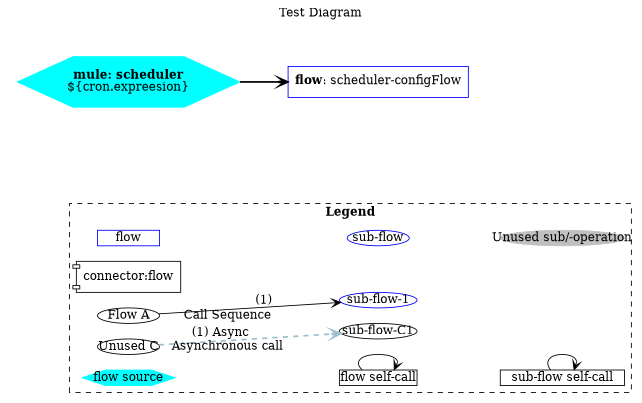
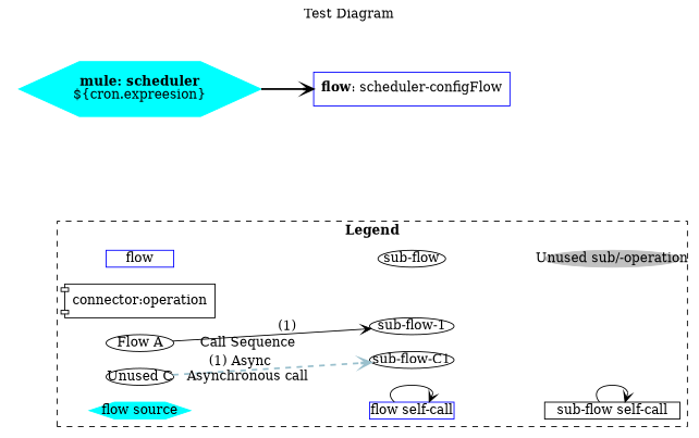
  digraph {
    label=<Test Diagram<br/>>
    labelloc=t
    rankdir=LR
    splines=spline
    node [fixedsize=true]
    edge [arrowhead=vee dir=forward style=invis]
    flow [color=blue height=0.25 shape=rectangle width=1.0]
-   "sub-flow" [color=blue height=0.25 shape=ellipse width=1.0]
+   "sub-flow" [color=black height=0.25 shape=ellipse width=1.0]
    n3 [color=gray height=0.25 label="Unused sub/-operation" style=filled width=2.0]
-   "connector:operation" [shape=component label="connector:flow" fixedsize=""]
+   "connector:operation" [shape=component fixedsize=""]
    "Flow A" [height=0.25 width=1.0]
-   "sub-flow-1" [height=0.25 width=1.25 color=blue]
+   "sub-flow-1" [height=0.25 width=1.25]
    n7 [height=0.25 label="Unused C" width=1.0]
    "sub-flow-C1" [height=0.25 width=1.25]
    "flow source" [color=cyan height=0.25 shape=hexagon sourceNode=true style=filled width=1.5]
-   "flow self-call" [color=black height=0.25 shape=rectangle width=1.25]
+   "flow self-call" [color=blue height=0.25 shape=rectangle width=1.25]
    "sub-flow self-call" [color=black height=0.25 shape=box width=2.0]
    "" [height=1.0 shape=none width=2.0 fixedsize=""]
    n13 [color=cyan label=<<b>mule: scheduler</b><br/>${cron.expreesion}<br/>> shape=hexagon sourceNode=true style=filled fixedsize=""]
    n14 [color=blue label=<<b>flow</b>: scheduler-configFlow> shape=rectangle fixedsize=""]
    subgraph cluster_1 {
      label=<<b>Legend</b>>
      style=dashed
      flow
      "sub-flow"
      n3
      "connector:operation"
      "Flow A"
      "sub-flow-1"
      n7
      "sub-flow-C1"
      "flow source"
      "flow self-call"
      "sub-flow self-call"
    }
    subgraph cluster_2 {
      label=<Application graph<br/>>
      style=invis
      n13
      n14
    }
    subgraph cluster_3 {
      label=""
      style=invis
      ""
    }
    flow -> "sub-flow"
    "sub-flow" -> n3
    "Flow A" -> "sub-flow-1" [label="(1)" labelangle=-5.0 labeldistance=8.0 style=solid taillabel="Call Sequence\n"]
    n7 -> "sub-flow-C1" [color=lightblue3 labelangle=-5.0 labeldistance=8.0 style="dashed,bold" taillabel="Asynchronous call\n" xlabel="(1) Async"]
    "flow source" -> "flow self-call"
    "flow self-call" -> "flow self-call" [style=""]
    "flow self-call" -> "sub-flow self-call"
    "sub-flow self-call" -> "sub-flow self-call" [style=""]
    n13 -> n14 [style=bold]
  }
